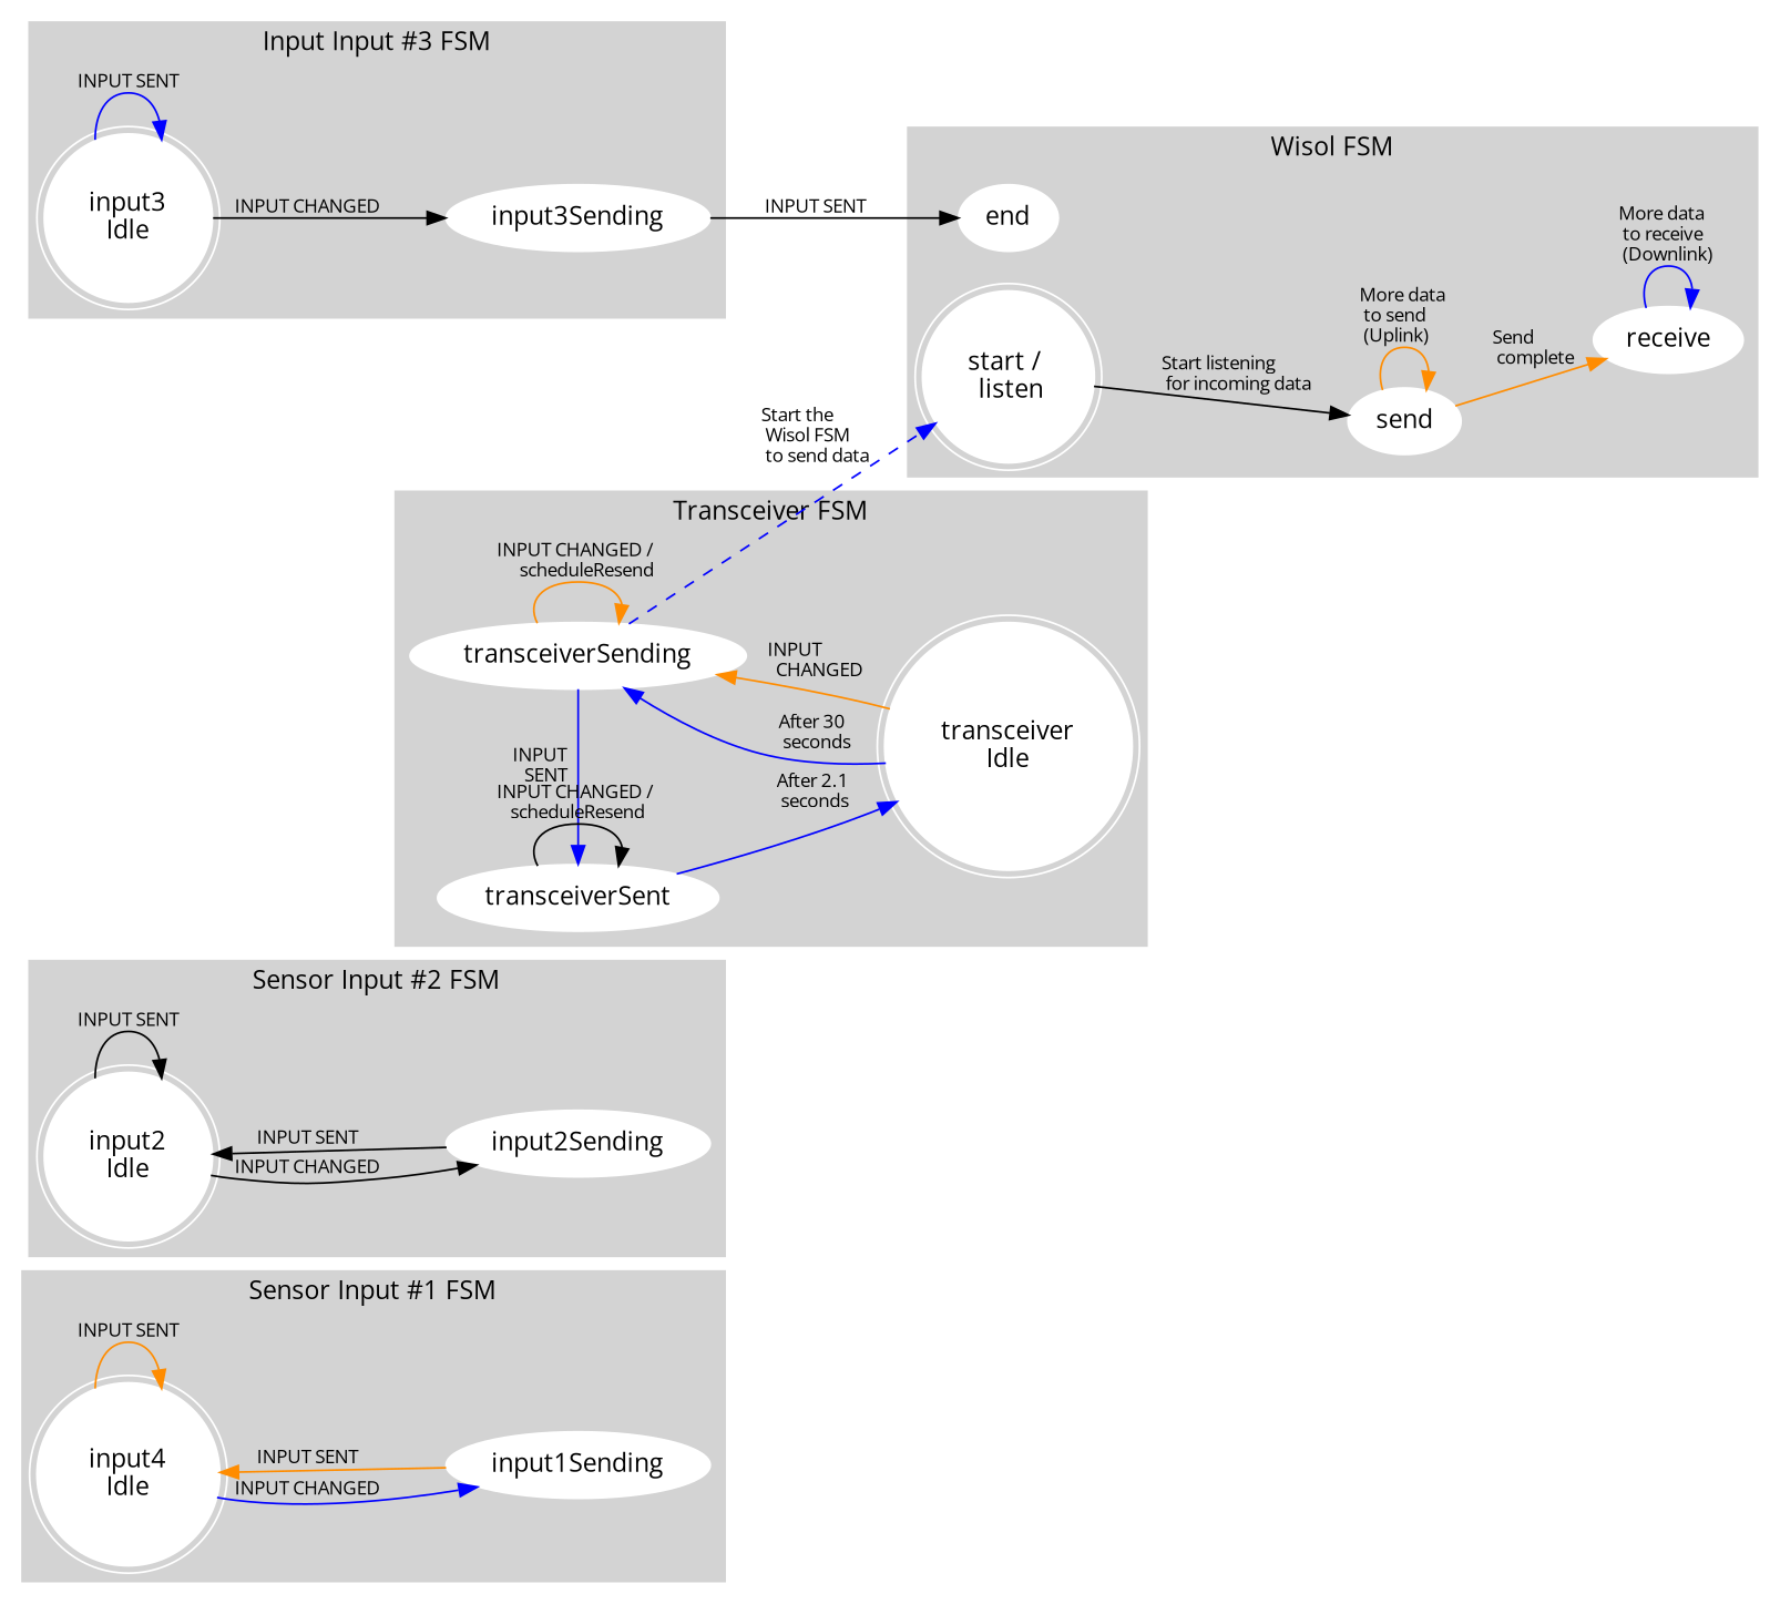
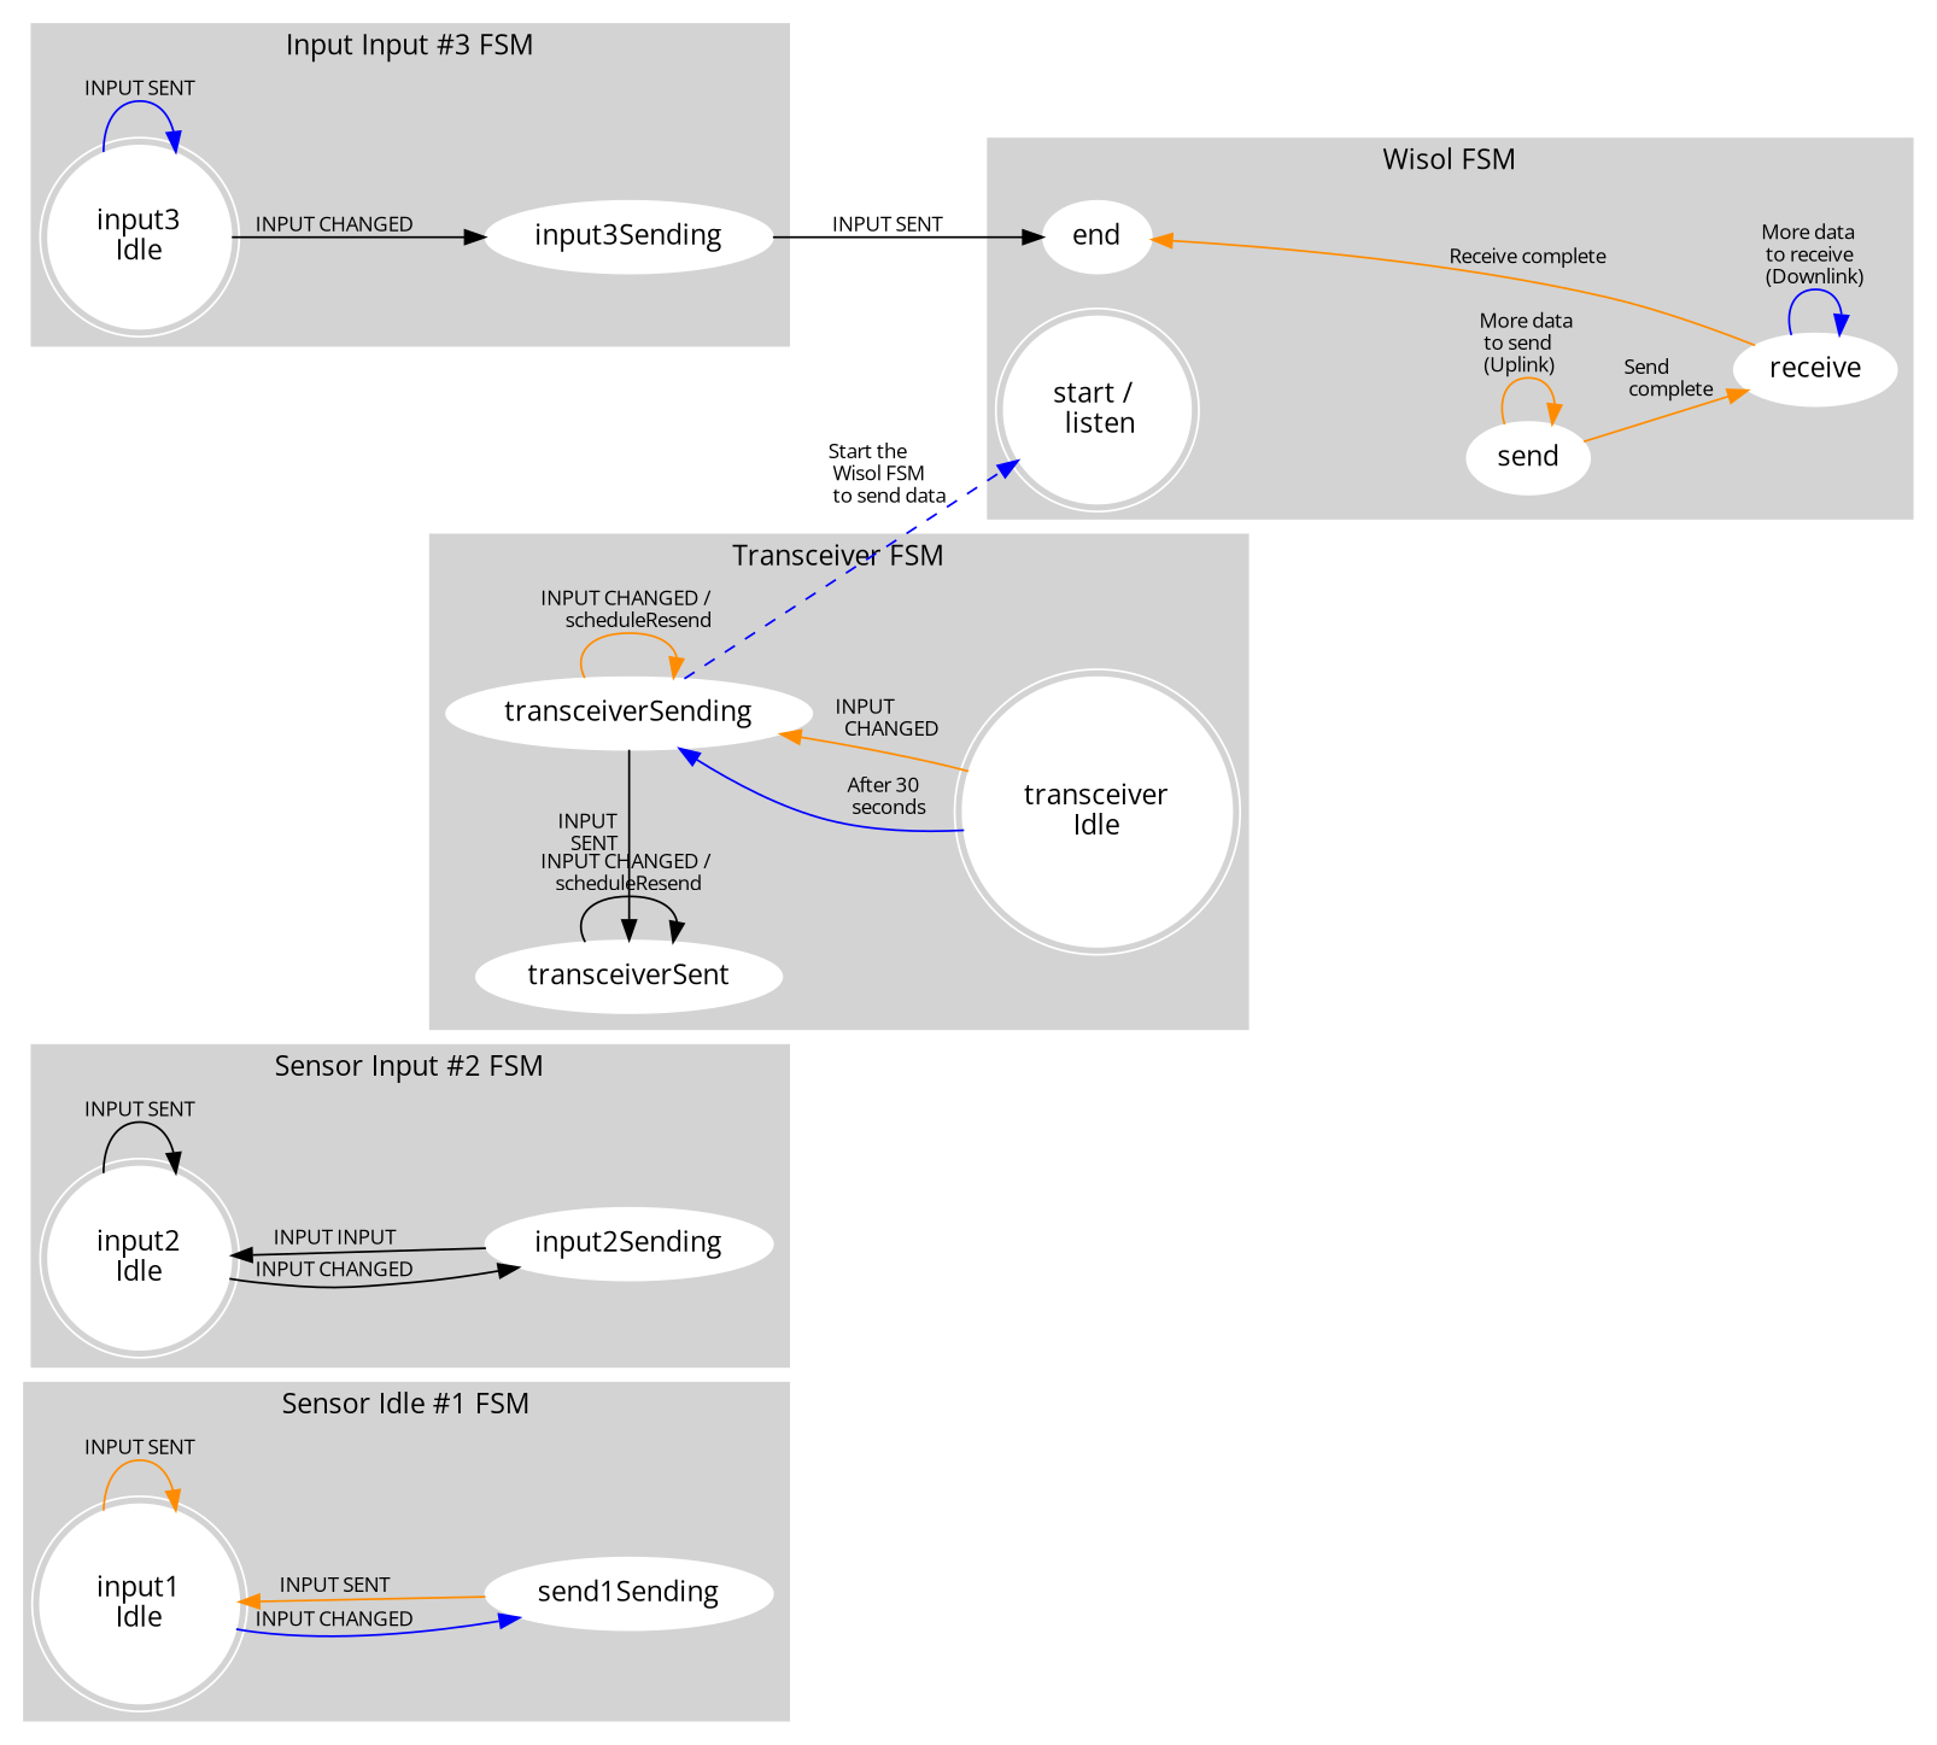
  digraph {
    color=lightgrey
    compound=true
    fontname="Open Sans"
    nodesep=0.3
    rankdir=LR
    ranksep=0
    style=filled
    node [color=white fontname="Open Sans" shape=ellipse style=filled]
    edge [color=darkorange fontname="Open Sans" fontsize=10]
-   n1 [label="input4\nIdle" shape=doublecircle]
-   input1Sending
+   n1 [label="input1\nIdle" shape=doublecircle]
+   input1Sending [label=send1Sending]
    n3 [label="input2\nIdle" shape=doublecircle]
    input2Sending
    n5 [label="input3\nIdle" shape=doublecircle]
    input3Sending
    transceiverSending
    transceiverSent
    n9 [label="transceiver\nIdle" shape=doublecircle]
    n10 [label="start / \n listen" shape=doublecircle]
    end
    send
    receive
    subgraph cluster_1 {
-     label="Sensor Input #1 FSM"
+     label="Sensor Idle #1 FSM"
      n1
      input1Sending
    }
    subgraph cluster_2 {
      label="Sensor Input #2 FSM"
      n3
      input2Sending
    }
    subgraph cluster_3 {
      label="Input Input #3 FSM"
      n5
      input3Sending
    }
    subgraph cluster_4 {
      label="Transceiver FSM"
      n9
      subgraph sub_5 {
        label="Transceiver FSM"
        rank=same
        transceiverSending
        transceiverSent
      }
    }
    subgraph cluster_6 {
      label="Wisol FSM"
      send
      receive
      subgraph sub_7 {
        label="Wisol FSM"
        rank=min
        n10
        end
      }
    }
    n1 -> n1 [label="INPUT SENT"]
    n1 -> input1Sending [color=blue label="INPUT CHANGED"]
    input1Sending -> n1 [label="INPUT SENT"]
    n3 -> n3 [color=black label="INPUT SENT"]
    n3 -> input2Sending [color=black label="INPUT CHANGED"]
-   input2Sending -> n3 [color=black label="INPUT SENT"]
+   input2Sending -> n3 [color=black label="INPUT INPUT"]
    n5 -> n5 [color=blue label="INPUT SENT"]
    n5 -> input3Sending [color=black label="INPUT CHANGED"]
    input3Sending -> end [color=black label="INPUT SENT"]
    transceiverSending -> transceiverSending [label="INPUT CHANGED / \r scheduleResend \r"]
-   transceiverSending -> transceiverSent [color=blue label="INPUT \r SENT \r "]
+   transceiverSending -> transceiverSent [color=black label="INPUT \r SENT \r "]
    transceiverSending -> n10 [color=blue label="Start the \l Wisol FSM \l to send data" style=dashed]
    transceiverSent -> transceiverSent [color=black label="INPUT CHANGED / \n scheduleResend \n"]
-   transceiverSent -> n9 [color=blue label="After 2.1 \l seconds\l"]
    n9 -> transceiverSending [label="INPUT \l  CHANGED"]
    n9 -> transceiverSending [color=blue label="After 30 \l seconds"]
-   n10 -> send [color=black label="Start listening \l for incoming data \l"]
    send -> send [label="More data \l to send \l (Uplink) \l"]
    send -> receive [label="Send \l complete \l"]
+   receive -> end [label="Receive complete"]
    receive -> receive [color=blue label="More data \l to receive \l (Downlink) \l"]
  }
